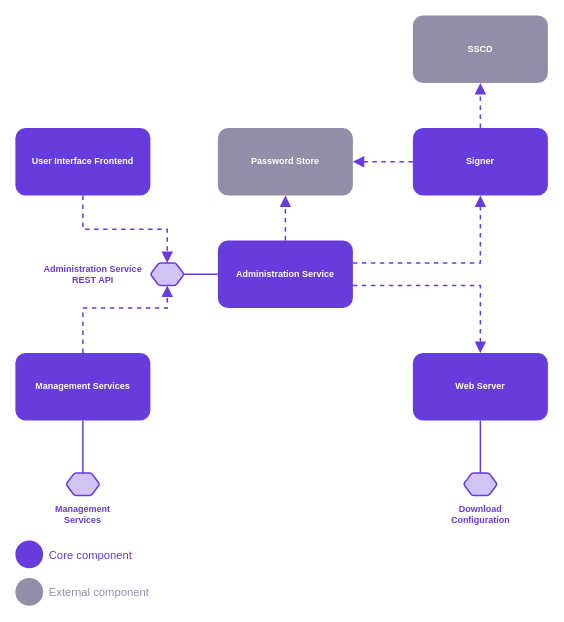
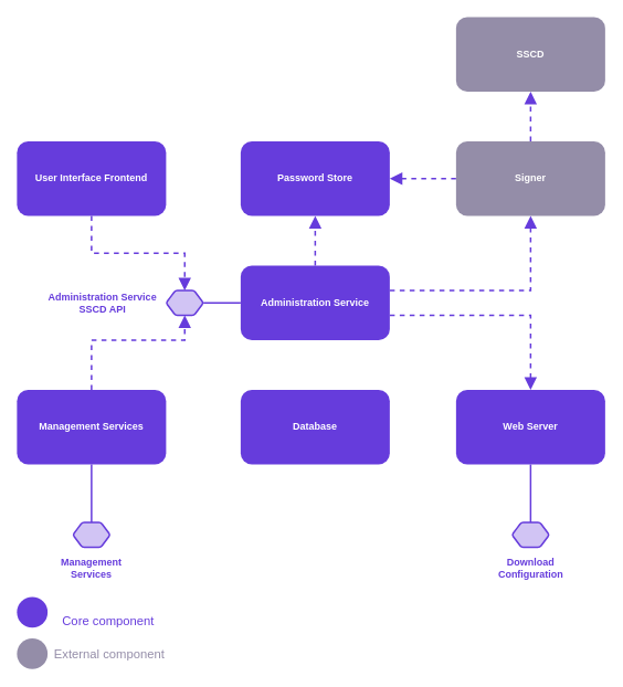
  <mxCell id="0" />
  <mxCell id="1" parent="0" />
  <mxCell id="2" style="edgeStyle=orthogonalEdgeStyle;shape=connector;rounded=0;orthogonalLoop=1;jettySize=auto;html=1;entryX=0.5;entryY=1;entryDx=0;entryDy=0;dashed=1;labelBackgroundColor=default;strokeColor=#663CDC;strokeWidth=2;fontFamily=Helvetica;fontSize=12;fontColor=default;endArrow=block;endFill=1;startSize=10;endSize=10;" parent="1" source="3" target="19" edge="1"><mxGeometry relative="1" as="geometry"><Array as="points"><mxPoint x="110" y="410" /><mxPoint x="223" y="410" /></Array></mxGeometry></mxCell>
  <mxCell id="3" value="&lt;b&gt;Management Services&lt;/b&gt;" style="rounded=1;whiteSpace=wrap;html=1;dashed=1;strokeColor=none;strokeWidth=2;fontColor=#FFFFFF;fillColor=#663CDC;" parent="1" vertex="1"><mxGeometry x="20" y="470" width="180" height="90" as="geometry" /></mxCell>
+ <mxCell id="4" value="&lt;b&gt;Database&lt;/b&gt;" style="rounded=1;whiteSpace=wrap;html=1;dashed=1;strokeColor=none;strokeWidth=2;fontColor=#FFFFFF;fillColor=#663CDC;" parent="1" vertex="1"><mxGeometry x="290" y="470" width="180" height="90" as="geometry" /></mxCell>
  <mxCell id="5" value="&lt;b&gt;Web Server&lt;/b&gt;" style="rounded=1;whiteSpace=wrap;html=1;dashed=1;strokeColor=none;strokeWidth=2;fontColor=#FFFFFF;fillColor=#663CDC;" parent="1" vertex="1"><mxGeometry x="550" y="470" width="180" height="90" as="geometry" /></mxCell>
  <mxCell id="6" value="&lt;b&gt;SSCD&lt;/b&gt;" style="rounded=1;whiteSpace=wrap;html=1;dashed=1;strokeColor=none;strokeWidth=2;fontColor=#FFFFFF;fillColor=#948DA8;" parent="1" vertex="1"><mxGeometry x="550" y="20" width="180" height="90" as="geometry" /></mxCell>
  <mxCell id="7" style="edgeStyle=orthogonalEdgeStyle;shape=connector;rounded=0;orthogonalLoop=1;jettySize=auto;html=1;dashed=1;labelBackgroundColor=default;strokeColor=#663CDC;strokeWidth=2;fontFamily=Helvetica;fontSize=12;fontColor=default;endArrow=block;endFill=1;startSize=10;endSize=10;" parent="1" source="9" target="10" edge="1"><mxGeometry relative="1" as="geometry" /></mxCell>
  <mxCell id="8" style="edgeStyle=orthogonalEdgeStyle;shape=connector;rounded=0;orthogonalLoop=1;jettySize=auto;html=1;dashed=1;labelBackgroundColor=default;strokeColor=#663CDC;strokeWidth=2;fontFamily=Helvetica;fontSize=12;fontColor=default;endArrow=block;endFill=1;startSize=10;endSize=10;" parent="1" source="9" target="6" edge="1"><mxGeometry relative="1" as="geometry" /></mxCell>
- <mxCell id="9" value="&lt;b&gt;Signer&lt;/b&gt;" style="rounded=1;whiteSpace=wrap;html=1;dashed=1;strokeColor=none;strokeWidth=2;fontColor=#FFFFFF;fillColor=#663CDC;" parent="1" vertex="1"><mxGeometry x="550" y="170" width="180" height="90" as="geometry" /></mxCell>
- <mxCell id="10" value="&lt;b&gt;Password Store&lt;/b&gt;" style="rounded=1;whiteSpace=wrap;html=1;dashed=1;strokeColor=none;strokeWidth=2;fontColor=#FFFFFF;fillColor=#948da8;" parent="1" vertex="1"><mxGeometry x="290" y="170" width="180" height="90" as="geometry" /></mxCell>
+ <mxCell id="9" value="&lt;b&gt;Signer&lt;/b&gt;" style="rounded=1;whiteSpace=wrap;html=1;dashed=1;strokeColor=none;strokeWidth=2;fontColor=#FFFFFF;fillColor=#948da8;" parent="1" vertex="1"><mxGeometry x="550" y="170" width="180" height="90" as="geometry" /></mxCell>
+ <mxCell id="10" value="&lt;b&gt;Password Store&lt;/b&gt;" style="rounded=1;whiteSpace=wrap;html=1;dashed=1;strokeColor=none;strokeWidth=2;fontColor=#FFFFFF;fillColor=#663CDC;" parent="1" vertex="1"><mxGeometry x="290" y="170" width="180" height="90" as="geometry" /></mxCell>
  <mxCell id="11" style="edgeStyle=orthogonalEdgeStyle;shape=connector;rounded=0;orthogonalLoop=1;jettySize=auto;html=1;entryX=0.5;entryY=0;entryDx=0;entryDy=0;dashed=1;labelBackgroundColor=default;strokeColor=#663CDC;strokeWidth=2;fontFamily=Helvetica;fontSize=12;fontColor=default;endArrow=block;endFill=1;startSize=10;endSize=10;exitX=0.5;exitY=1;exitDx=0;exitDy=0;" parent="1" source="12" target="19" edge="1"><mxGeometry relative="1" as="geometry" /></mxCell>
  <mxCell id="12" value="&lt;b&gt;User Interface Frontend&lt;/b&gt;" style="rounded=1;whiteSpace=wrap;html=1;dashed=1;strokeColor=none;strokeWidth=2;fontColor=#FFFFFF;fillColor=#663CDC;" parent="1" vertex="1"><mxGeometry x="20" y="170" width="180" height="90" as="geometry" /></mxCell>
  <mxCell id="13" style="edgeStyle=orthogonalEdgeStyle;shape=connector;rounded=0;orthogonalLoop=1;jettySize=auto;html=1;exitX=0.5;exitY=0;exitDx=0;exitDy=0;entryX=0.5;entryY=1;entryDx=0;entryDy=0;dashed=1;labelBackgroundColor=default;strokeColor=#663CDC;strokeWidth=2;fontFamily=Helvetica;fontSize=12;fontColor=default;endArrow=block;endFill=1;startSize=10;endSize=10;" parent="1" source="16" target="10" edge="1"><mxGeometry relative="1" as="geometry" /></mxCell>
  <mxCell id="14" style="edgeStyle=orthogonalEdgeStyle;shape=connector;rounded=0;orthogonalLoop=1;jettySize=auto;html=1;dashed=1;labelBackgroundColor=default;strokeColor=#663CDC;strokeWidth=2;fontFamily=Helvetica;fontSize=12;fontColor=default;endArrow=block;endFill=1;startSize=10;endSize=10;" parent="1" source="16" target="5" edge="1"><mxGeometry relative="1" as="geometry"><Array as="points"><mxPoint x="640" y="380" /></Array></mxGeometry></mxCell>
  <mxCell id="15" style="edgeStyle=orthogonalEdgeStyle;shape=connector;rounded=0;orthogonalLoop=1;jettySize=auto;html=1;dashed=1;labelBackgroundColor=default;strokeColor=#663CDC;strokeWidth=2;fontFamily=Helvetica;fontSize=12;fontColor=default;endArrow=block;endFill=1;startSize=10;endSize=10;" parent="1" source="16" target="9" edge="1"><mxGeometry relative="1" as="geometry"><Array as="points"><mxPoint x="640" y="350" /></Array></mxGeometry></mxCell>
  <mxCell id="16" value="&lt;b&gt;Administration Service&lt;/b&gt;" style="rounded=1;whiteSpace=wrap;html=1;dashed=1;strokeColor=none;strokeWidth=2;fontColor=#FFFFFF;fillColor=#663CDC;" parent="1" vertex="1"><mxGeometry x="290" y="320" width="180" height="90" as="geometry" /></mxCell>
  <mxCell id="17" style="edgeStyle=orthogonalEdgeStyle;shape=connector;rounded=0;orthogonalLoop=1;jettySize=auto;html=1;labelBackgroundColor=default;strokeColor=#663CDC;strokeWidth=2;fontFamily=Helvetica;fontSize=12;fontColor=default;endArrow=none;endFill=0;startSize=10;endSize=10;" parent="1" source="19" edge="1"><mxGeometry relative="1" as="geometry"><mxPoint x="290" y="365" as="targetPoint" /><Array as="points"><mxPoint x="290" y="365" /></Array></mxGeometry></mxCell>
  <mxCell id="18" value="" style="edgeStyle=none;curved=1;rounded=0;orthogonalLoop=1;jettySize=auto;html=1;fontSize=12;startSize=8;endSize=8;" edge="1" parent="1" source="19" target="30"><mxGeometry relative="1" as="geometry" /></mxCell>
  <mxCell id="19" value="" style="shape=hexagon;perimeter=hexagonPerimeter2;whiteSpace=wrap;html=1;rounded=1;shadow=0;strokeColor=#663CDC;strokeWidth=2;fillColor=#D1C4F4;fontSize=15;fontColor=#FFFFFF;arcSize=5;" parent="1" vertex="1"><mxGeometry x="200" y="350" width="45" height="30" as="geometry" /></mxCell>
  <mxCell id="20" style="edgeStyle=orthogonalEdgeStyle;shape=connector;rounded=0;orthogonalLoop=1;jettySize=auto;html=1;labelBackgroundColor=default;strokeColor=#663CDC;strokeWidth=2;fontFamily=Helvetica;fontSize=12;fontColor=default;endArrow=none;endFill=0;startSize=10;endSize=10;" parent="1" source="21" target="3" edge="1"><mxGeometry relative="1" as="geometry" /></mxCell>
  <mxCell id="21" value="" style="shape=hexagon;perimeter=hexagonPerimeter2;whiteSpace=wrap;html=1;rounded=1;shadow=0;strokeColor=#663CDC;strokeWidth=2;fillColor=#D1C4F4;fontSize=15;fontColor=#FFFFFF;arcSize=5;" parent="1" vertex="1"><mxGeometry x="87.5" y="630" width="45" height="30" as="geometry" /></mxCell>
  <mxCell id="22" style="edgeStyle=orthogonalEdgeStyle;shape=connector;rounded=0;orthogonalLoop=1;jettySize=auto;html=1;labelBackgroundColor=default;strokeColor=#663CDC;strokeWidth=2;fontFamily=Helvetica;fontSize=12;fontColor=default;endArrow=none;endFill=0;startSize=10;endSize=10;" parent="1" source="23" target="5" edge="1"><mxGeometry relative="1" as="geometry" /></mxCell>
  <mxCell id="23" value="" style="shape=hexagon;perimeter=hexagonPerimeter2;whiteSpace=wrap;html=1;rounded=1;shadow=0;strokeColor=#663CDC;strokeWidth=2;fillColor=#D1C4F4;fontSize=15;fontColor=#FFFFFF;arcSize=5;" parent="1" vertex="1"><mxGeometry x="617.5" y="630" width="45" height="30" as="geometry" /></mxCell>
  <mxCell id="24" value="Download&lt;br&gt;Configuration" style="text;html=1;align=center;verticalAlign=middle;resizable=0;points=[];autosize=1;strokeColor=none;fillColor=none;fontSize=12;fontFamily=Helvetica;fontColor=#663CDC;rounded=0;fontStyle=1;" parent="1" vertex="1"><mxGeometry x="580" y="660" width="120" height="50" as="geometry" /></mxCell>
  <mxCell id="25" value="Management&lt;br&gt;Services" style="text;html=1;strokeColor=none;fillColor=none;align=center;verticalAlign=middle;whiteSpace=wrap;rounded=0;fontColor=#663CDC;fontStyle=1" parent="1" vertex="1"><mxGeometry x="50" y="660" width="120" height="50" as="geometry" /></mxCell>
  <mxCell id="26" value="" style="ellipse;whiteSpace=wrap;html=1;aspect=fixed;rounded=1;shadow=0;strokeColor=none;strokeWidth=2;fillColor=#663CDC;fontSize=15;fontColor=#00C8E6;" vertex="1" parent="1"><mxGeometry x="20" y="720" width="37" height="37" as="geometry" /></mxCell>
- <mxCell id="27" value="&lt;font color=&quot;#663cdc&quot;&gt;Core component&lt;/font&gt;" style="text;html=1;align=left;verticalAlign=middle;resizable=0;points=[];autosize=1;fontSize=15;fontColor=#00C8E6;" vertex="1" parent="1"><mxGeometry x="63" y="728.5" width="130" height="20" as="geometry" /></mxCell>
+ <mxCell id="27" value="&lt;font color=&quot;#663cdc&quot;&gt;Core component&lt;/font&gt;" style="text;html=1;align=left;verticalAlign=middle;resizable=0;points=[];autosize=1;fontSize=15;fontColor=#00C8E6;" vertex="1" parent="1"><mxGeometry x="73" y="738.5" width="130" height="20" as="geometry" /></mxCell>
  <mxCell id="28" value="" style="ellipse;whiteSpace=wrap;html=1;aspect=fixed;rounded=1;shadow=0;strokeColor=none;strokeWidth=2;fontSize=15;fontColor=#00C8E6;fillColor=#948DA8;" vertex="1" parent="1"><mxGeometry x="20" y="770" width="37" height="37" as="geometry" /></mxCell>
  <mxCell id="29" value="&lt;font color=&quot;#948da8&quot;&gt;External component&lt;/font&gt;" style="text;html=1;align=left;verticalAlign=middle;resizable=0;points=[];autosize=1;fontSize=15;fontColor=#00C8E6;" vertex="1" parent="1"><mxGeometry x="63" y="778.5" width="150" height="20" as="geometry" /></mxCell>
- <mxCell id="30" value="Administration Service&lt;br&gt;REST API" style="text;html=1;align=center;verticalAlign=middle;resizable=0;points=[];autosize=1;strokeColor=none;fillColor=none;fontSize=12;fontColor=#663CDC;rounded=0;fontStyle=1;" vertex="1" parent="1"><mxGeometry x="33" y="340" width="180" height="50" as="geometry" /></mxCell>
+ <mxCell id="30" value="Administration Service&lt;br&gt;SSCD API" style="text;html=1;align=center;verticalAlign=middle;resizable=0;points=[];autosize=1;strokeColor=none;fillColor=none;fontSize=12;fontColor=#663CDC;rounded=0;fontStyle=1;" vertex="1" parent="1"><mxGeometry x="33" y="340" width="180" height="50" as="geometry" /></mxCell>
